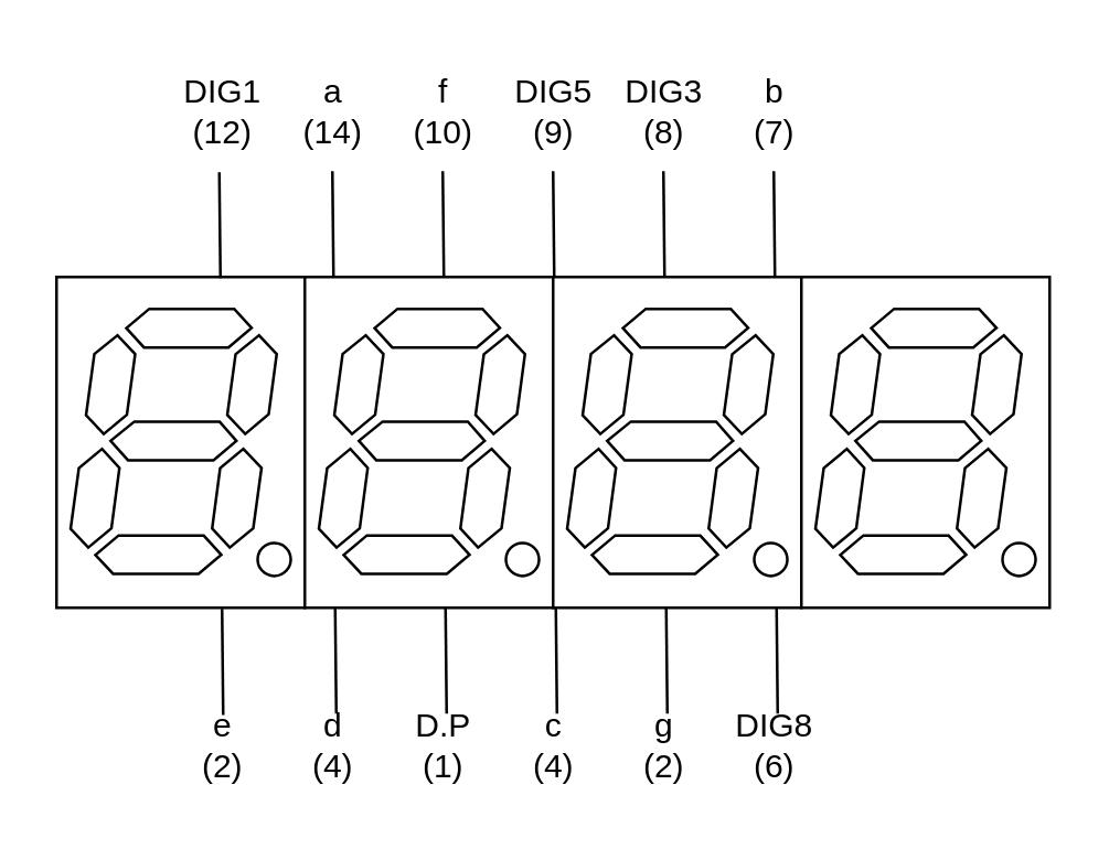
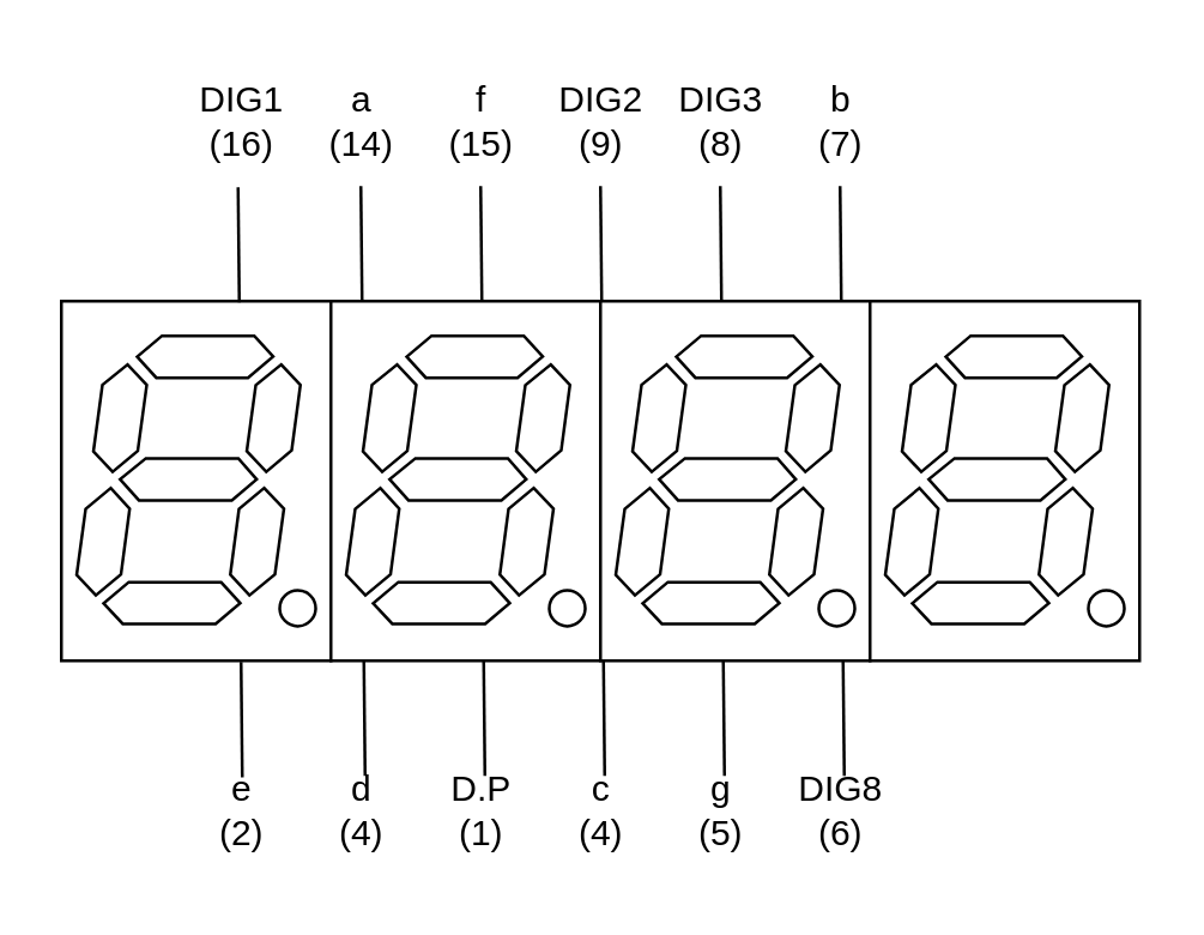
  <mxCell id="0" />
  <mxCell id="1" parent="0" />
  <mxCell id="2" value="" style="rounded=0;whiteSpace=wrap;html=1;" vertex="1" parent="1"><mxGeometry x="20" y="100" width="90" height="120" as="geometry" /></mxCell>
  <mxCell id="3" value="" style="verticalLabelPosition=bottom;shadow=0;dashed=0;align=center;html=1;verticalAlign=top;shape=mxgraph.electrical.opto_electronics.7_segment_display_with_dp;pointerEvents=1;" vertex="1" parent="1"><mxGeometry x="25.1" y="111.55" width="79.8" height="96.9" as="geometry" /></mxCell>
  <mxCell id="4" value="" style="rounded=0;whiteSpace=wrap;html=1;" vertex="1" parent="1"><mxGeometry x="110" y="100" width="90" height="120" as="geometry" /></mxCell>
  <mxCell id="5" value="" style="verticalLabelPosition=bottom;shadow=0;dashed=0;align=center;html=1;verticalAlign=top;shape=mxgraph.electrical.opto_electronics.7_segment_display_with_dp;pointerEvents=1;" vertex="1" parent="1"><mxGeometry x="115.1" y="111.55" width="79.8" height="96.9" as="geometry" /></mxCell>
  <mxCell id="6" value="" style="rounded=0;whiteSpace=wrap;html=1;" vertex="1" parent="1"><mxGeometry x="200" y="100" width="90" height="120" as="geometry" /></mxCell>
  <mxCell id="7" value="" style="verticalLabelPosition=bottom;shadow=0;dashed=0;align=center;html=1;verticalAlign=top;shape=mxgraph.electrical.opto_electronics.7_segment_display_with_dp;pointerEvents=1;" vertex="1" parent="1"><mxGeometry x="205.1" y="111.55" width="79.8" height="96.9" as="geometry" /></mxCell>
  <mxCell id="8" value="" style="rounded=0;whiteSpace=wrap;html=1;" vertex="1" parent="1"><mxGeometry x="290" y="100" width="90" height="120" as="geometry" /></mxCell>
  <mxCell id="9" value="" style="verticalLabelPosition=bottom;shadow=0;dashed=0;align=center;html=1;verticalAlign=top;shape=mxgraph.electrical.opto_electronics.7_segment_display_with_dp;pointerEvents=1;" vertex="1" parent="1"><mxGeometry x="295.1" y="111.55" width="79.8" height="96.9" as="geometry" /></mxCell>
  <mxCell id="10" value="" style="endArrow=none;html=1;rounded=0;exitX=0.66;exitY=-0.013;exitDx=0;exitDy=0;exitPerimeter=0;" edge="1" parent="1"><mxGeometry width="50" height="50" relative="1" as="geometry"><mxPoint x="79.4" y="100.44" as="sourcePoint" /><mxPoint x="79" y="62" as="targetPoint" /></mxGeometry></mxCell>
  <mxCell id="11" value="" style="endArrow=none;html=1;rounded=0;exitX=0.66;exitY=-0.013;exitDx=0;exitDy=0;exitPerimeter=0;" edge="1" parent="1"><mxGeometry width="50" height="50" relative="1" as="geometry"><mxPoint x="120.4" y="100" as="sourcePoint" /><mxPoint x="120" y="61.56" as="targetPoint" /></mxGeometry></mxCell>
  <mxCell id="12" value="" style="endArrow=none;html=1;rounded=0;exitX=0.66;exitY=-0.013;exitDx=0;exitDy=0;exitPerimeter=0;" edge="1" parent="1"><mxGeometry width="50" height="50" relative="1" as="geometry"><mxPoint x="160.4" y="100" as="sourcePoint" /><mxPoint x="160" y="61.56" as="targetPoint" /></mxGeometry></mxCell>
  <mxCell id="13" value="" style="endArrow=none;html=1;rounded=0;exitX=0.66;exitY=-0.013;exitDx=0;exitDy=0;exitPerimeter=0;" edge="1" parent="1"><mxGeometry width="50" height="50" relative="1" as="geometry"><mxPoint x="200.4" y="100" as="sourcePoint" /><mxPoint x="200" y="61.56" as="targetPoint" /></mxGeometry></mxCell>
  <mxCell id="14" value="" style="endArrow=none;html=1;rounded=0;exitX=0.66;exitY=-0.013;exitDx=0;exitDy=0;exitPerimeter=0;" edge="1" parent="1"><mxGeometry width="50" height="50" relative="1" as="geometry"><mxPoint x="240.4" y="100" as="sourcePoint" /><mxPoint x="240" y="61.56" as="targetPoint" /></mxGeometry></mxCell>
  <mxCell id="15" value="" style="endArrow=none;html=1;rounded=0;exitX=0.66;exitY=-0.013;exitDx=0;exitDy=0;exitPerimeter=0;" edge="1" parent="1"><mxGeometry width="50" height="50" relative="1" as="geometry"><mxPoint x="280.4" y="100" as="sourcePoint" /><mxPoint x="280" y="61.56" as="targetPoint" /></mxGeometry></mxCell>
  <mxCell id="16" value="" style="endArrow=none;html=1;rounded=0;exitX=0.66;exitY=-0.013;exitDx=0;exitDy=0;exitPerimeter=0;" edge="1" parent="1"><mxGeometry width="50" height="50" relative="1" as="geometry"><mxPoint x="80.4" y="258.88" as="sourcePoint" /><mxPoint x="80" y="220.44" as="targetPoint" /></mxGeometry></mxCell>
  <mxCell id="17" value="" style="endArrow=none;html=1;rounded=0;exitX=0.66;exitY=-0.013;exitDx=0;exitDy=0;exitPerimeter=0;" edge="1" parent="1"><mxGeometry width="50" height="50" relative="1" as="geometry"><mxPoint x="121.4" y="258.44" as="sourcePoint" /><mxPoint x="121" y="220" as="targetPoint" /></mxGeometry></mxCell>
  <mxCell id="18" value="" style="endArrow=none;html=1;rounded=0;exitX=0.66;exitY=-0.013;exitDx=0;exitDy=0;exitPerimeter=0;" edge="1" parent="1"><mxGeometry width="50" height="50" relative="1" as="geometry"><mxPoint x="161.4" y="258.44" as="sourcePoint" /><mxPoint x="161" y="220" as="targetPoint" /></mxGeometry></mxCell>
  <mxCell id="19" value="" style="endArrow=none;html=1;rounded=0;exitX=0.66;exitY=-0.013;exitDx=0;exitDy=0;exitPerimeter=0;" edge="1" parent="1"><mxGeometry width="50" height="50" relative="1" as="geometry"><mxPoint x="201.4" y="258.44" as="sourcePoint" /><mxPoint x="201" y="220" as="targetPoint" /></mxGeometry></mxCell>
  <mxCell id="20" value="" style="endArrow=none;html=1;rounded=0;exitX=0.66;exitY=-0.013;exitDx=0;exitDy=0;exitPerimeter=0;" edge="1" parent="1"><mxGeometry width="50" height="50" relative="1" as="geometry"><mxPoint x="241.4" y="258.44" as="sourcePoint" /><mxPoint x="241" y="220" as="targetPoint" /></mxGeometry></mxCell>
  <mxCell id="21" value="" style="endArrow=none;html=1;rounded=0;exitX=0.66;exitY=-0.013;exitDx=0;exitDy=0;exitPerimeter=0;" edge="1" parent="1"><mxGeometry width="50" height="50" relative="1" as="geometry"><mxPoint x="281.4" y="258.44" as="sourcePoint" /><mxPoint x="281" y="220" as="targetPoint" /></mxGeometry></mxCell>
  <mxCell id="22" value="e&lt;br&gt;(2)" style="text;html=1;align=center;verticalAlign=middle;resizable=0;points=[];autosize=1;strokeColor=none;fillColor=none;" vertex="1" parent="1"><mxGeometry x="60" y="250" width="40" height="40" as="geometry" /></mxCell>
  <mxCell id="23" value="d&lt;br&gt;(4)" style="text;html=1;align=center;verticalAlign=middle;resizable=0;points=[];autosize=1;strokeColor=none;fillColor=none;" vertex="1" parent="1"><mxGeometry x="100" y="250" width="40" height="40" as="geometry" /></mxCell>
  <mxCell id="24" value="D.P&lt;br&gt;(1)" style="text;html=1;align=center;verticalAlign=middle;resizable=0;points=[];autosize=1;strokeColor=none;fillColor=none;" vertex="1" parent="1"><mxGeometry x="140" y="250" width="40" height="40" as="geometry" /></mxCell>
  <mxCell id="25" value="c&lt;br&gt;(4)" style="text;html=1;align=center;verticalAlign=middle;resizable=0;points=[];autosize=1;strokeColor=none;fillColor=none;" vertex="1" parent="1"><mxGeometry x="180" y="250" width="40" height="40" as="geometry" /></mxCell>
- <mxCell id="26" value="g&lt;br&gt;(2)" style="text;html=1;align=center;verticalAlign=middle;resizable=0;points=[];autosize=1;strokeColor=none;fillColor=none;" vertex="1" parent="1"><mxGeometry x="220" y="250" width="40" height="40" as="geometry" /></mxCell>
+ <mxCell id="26" value="g&lt;br&gt;(5)" style="text;html=1;align=center;verticalAlign=middle;resizable=0;points=[];autosize=1;strokeColor=none;fillColor=none;" vertex="1" parent="1"><mxGeometry x="220" y="250" width="40" height="40" as="geometry" /></mxCell>
  <mxCell id="27" value="DIG8&lt;br&gt;(6)" style="text;html=1;align=center;verticalAlign=middle;resizable=0;points=[];autosize=1;strokeColor=none;fillColor=none;" vertex="1" parent="1"><mxGeometry x="255" y="250" width="50" height="40" as="geometry" /></mxCell>
- <mxCell id="28" value="DIG1&lt;br&gt;(12)" style="text;html=1;align=center;verticalAlign=middle;resizable=0;points=[];autosize=1;strokeColor=none;fillColor=none;" vertex="1" parent="1"><mxGeometry x="55" y="20" width="50" height="40" as="geometry" /></mxCell>
+ <mxCell id="28" value="DIG1&lt;br&gt;(16)" style="text;html=1;align=center;verticalAlign=middle;resizable=0;points=[];autosize=1;strokeColor=none;fillColor=none;" vertex="1" parent="1"><mxGeometry x="55" y="20" width="50" height="40" as="geometry" /></mxCell>
  <mxCell id="29" value="a&lt;br&gt;(14)" style="text;html=1;align=center;verticalAlign=middle;resizable=0;points=[];autosize=1;strokeColor=none;fillColor=none;" vertex="1" parent="1"><mxGeometry x="100" y="20" width="40" height="40" as="geometry" /></mxCell>
- <mxCell id="30" value="f&lt;br&gt;(10)" style="text;html=1;align=center;verticalAlign=middle;resizable=0;points=[];autosize=1;strokeColor=none;fillColor=none;" vertex="1" parent="1"><mxGeometry x="140" y="20" width="40" height="40" as="geometry" /></mxCell>
- <mxCell id="31" value="DIG5&lt;br&gt;(9)" style="text;html=1;align=center;verticalAlign=middle;resizable=0;points=[];autosize=1;strokeColor=none;fillColor=none;" vertex="1" parent="1"><mxGeometry x="175" y="20" width="50" height="40" as="geometry" /></mxCell>
+ <mxCell id="30" value="f&lt;br&gt;(15)" style="text;html=1;align=center;verticalAlign=middle;resizable=0;points=[];autosize=1;strokeColor=none;fillColor=none;" vertex="1" parent="1"><mxGeometry x="140" y="20" width="40" height="40" as="geometry" /></mxCell>
+ <mxCell id="31" value="DIG2&lt;br&gt;(9)" style="text;html=1;align=center;verticalAlign=middle;resizable=0;points=[];autosize=1;strokeColor=none;fillColor=none;" vertex="1" parent="1"><mxGeometry x="175" y="20" width="50" height="40" as="geometry" /></mxCell>
  <mxCell id="32" value="DIG3&lt;br&gt;(8)" style="text;html=1;align=center;verticalAlign=middle;resizable=0;points=[];autosize=1;strokeColor=none;fillColor=none;" vertex="1" parent="1"><mxGeometry x="215" y="20" width="50" height="40" as="geometry" /></mxCell>
  <mxCell id="33" value="b&lt;br&gt;(7)" style="text;html=1;align=center;verticalAlign=middle;resizable=0;points=[];autosize=1;strokeColor=none;fillColor=none;" vertex="1" parent="1"><mxGeometry x="260" y="20" width="40" height="40" as="geometry" /></mxCell>
